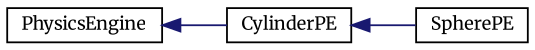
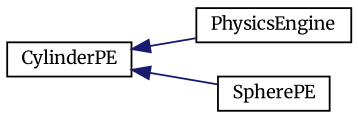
  digraph {
    fontname=Merriweather
    rankdir=LR
    node [color=black fillcolor=white fontname=Merriweather fontsize=10 shape=record style=filled]
    edge [color=midnightblue dir=back fontname=Merriweather fontsize=10 labelfontname=FreeSans labelfontsize=10 style=solid]
    n1 [height=0.2 label=PhysicsEngine width=0.4]
    n2 [height=0.2 label=CylinderPE width=0.4]
    n3 [height=0.2 label=SpherePE width=0.4]
-   n1 -> n2
+   n2 -> n1
    n2 -> n3
  }
